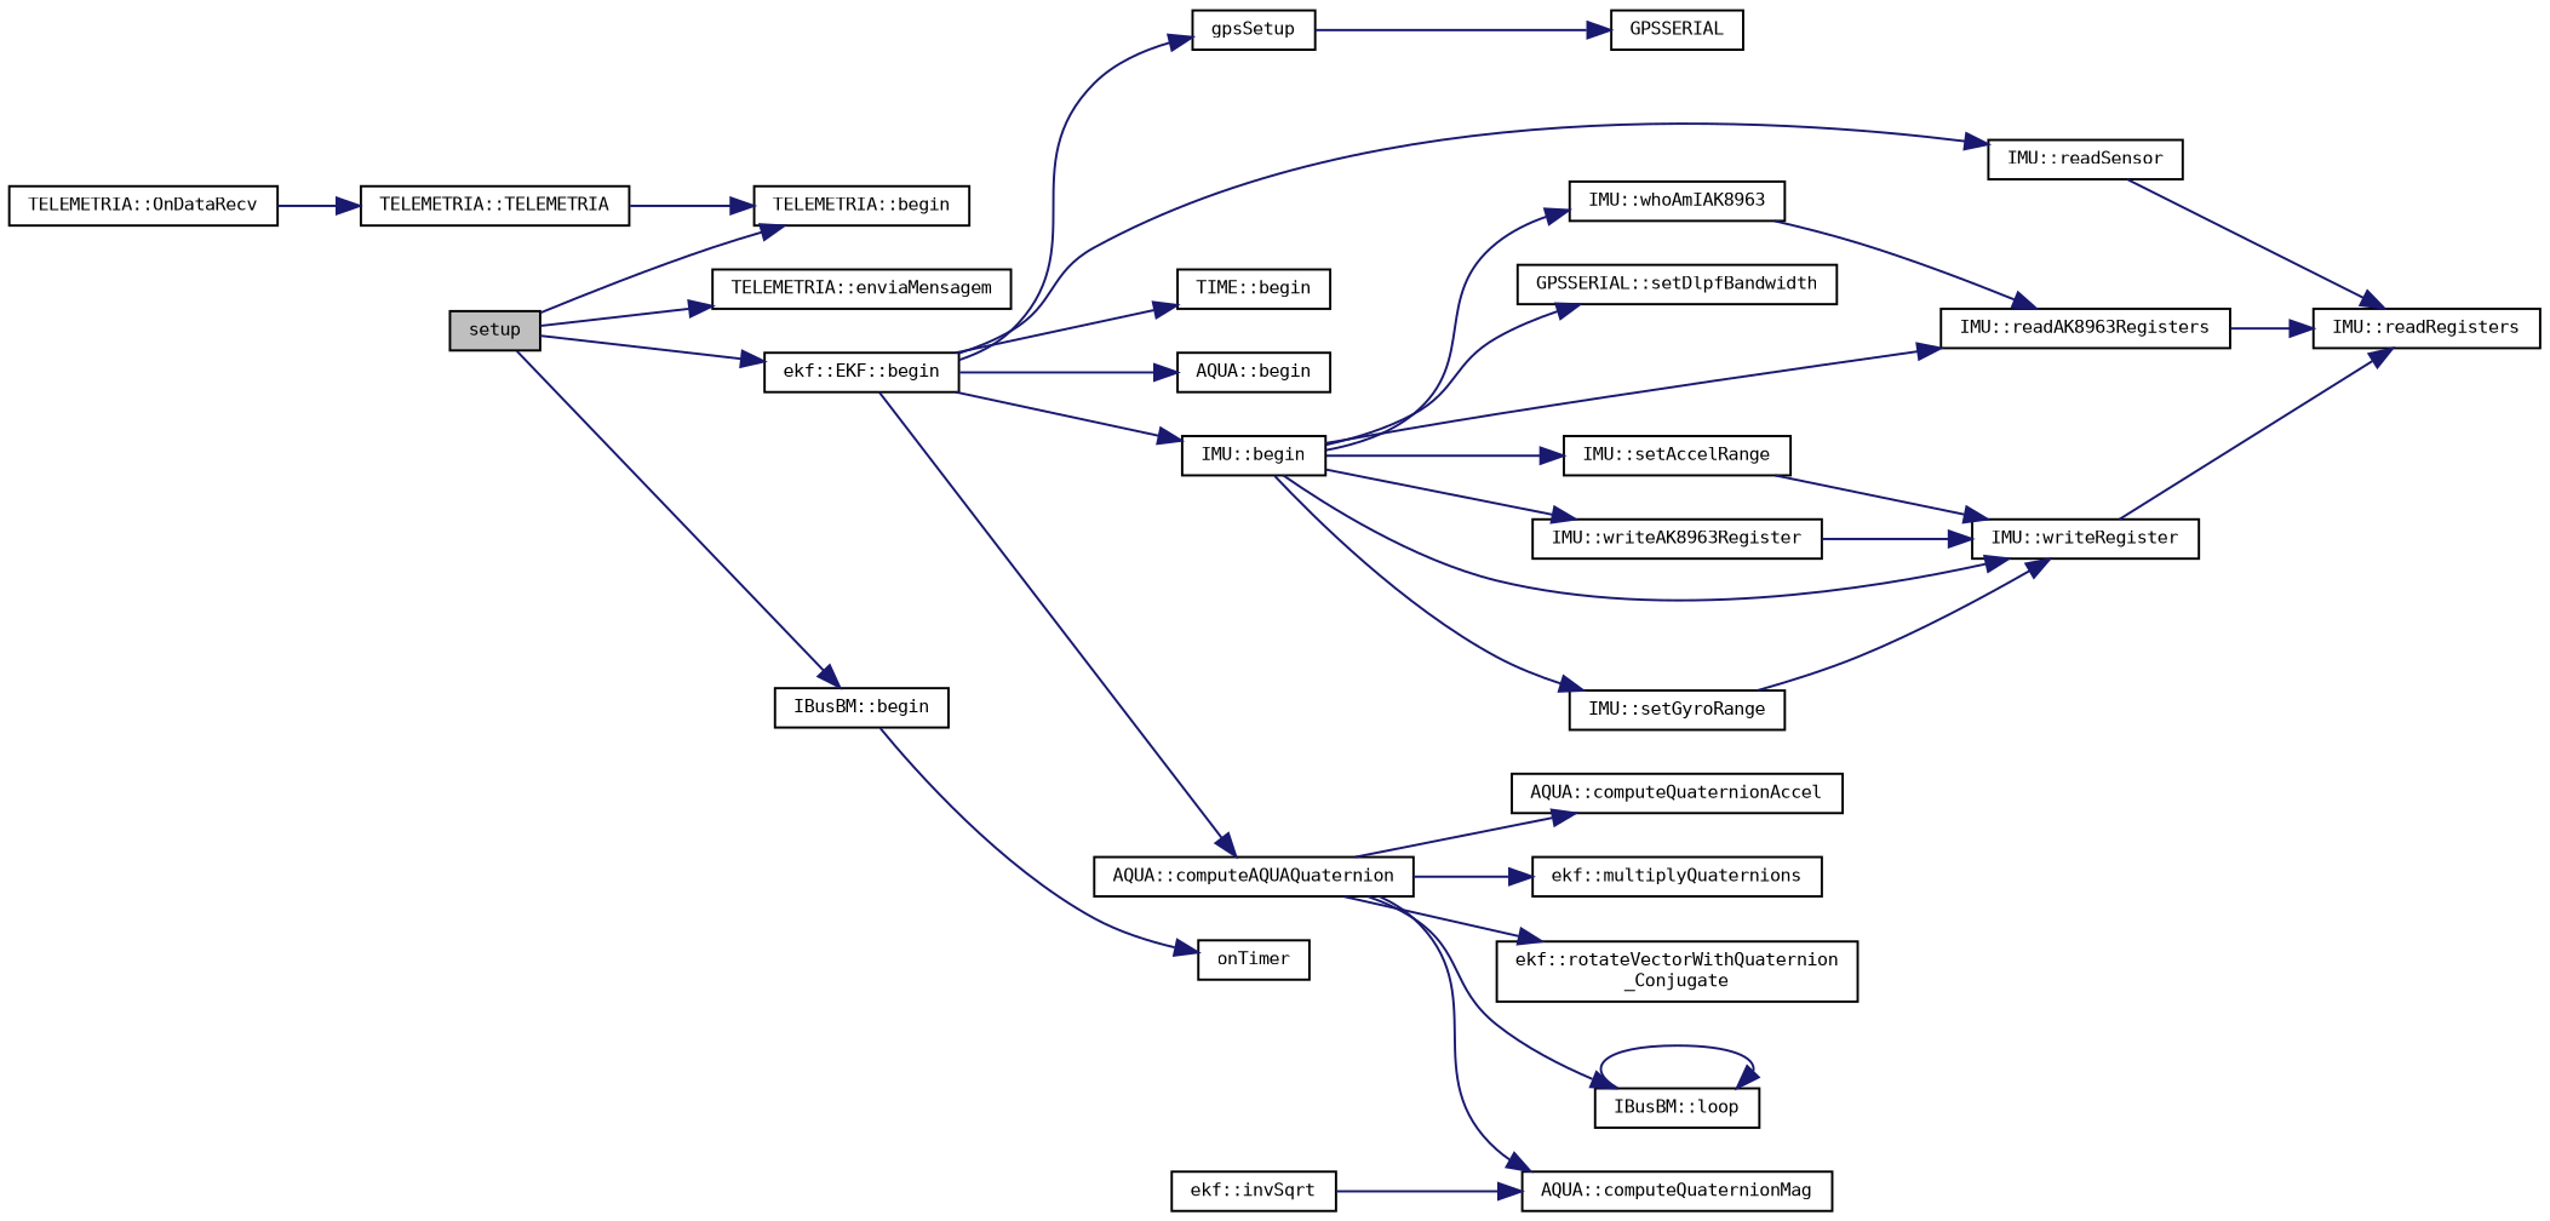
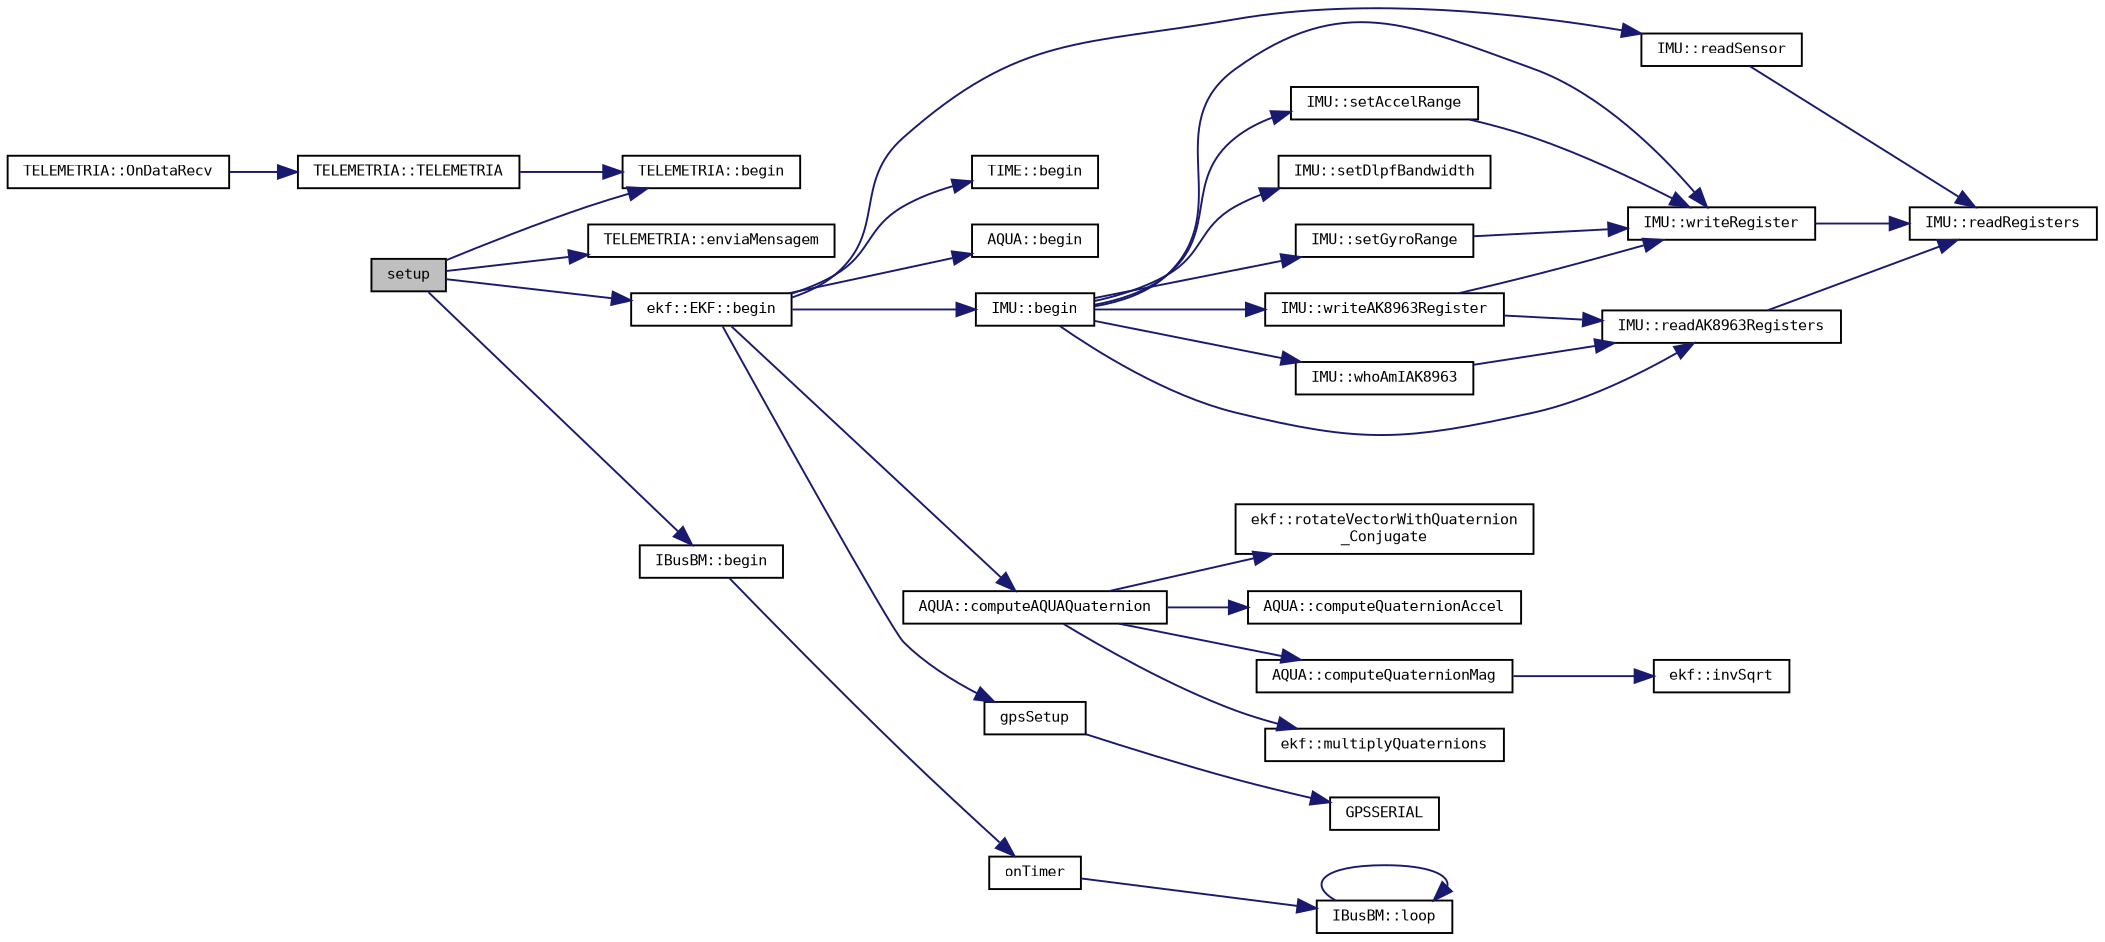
  digraph {
    rankdir=LR
    node [color=black fontname=DejaVuSansMono fontsize=8 shape=record]
    edge [color=midnightblue fontname=DejaVuSansMono fontsize=8 labelfontname=DejaVuSansMono labelfontsize=8 style=solid]
    n1 [fillcolor=grey75 fontcolor=black height=0.2 label=setup style=filled width=0.4]
    n2 [height=0.2 label="TELEMETRIA::begin" width=0.4]
    n3 [height=0.2 label="ekf::EKF::begin" width=0.4]
    n4 [height=0.2 label="IBusBM::begin" width=0.4]
    n5 [height=0.2 label="TELEMETRIA::enviaMensagem" width=0.4]
    n6 [height=0.2 label="TIME::begin" width=0.4]
    n7 [height=0.2 label="AQUA::begin" width=0.4]
    n8 [height=0.2 label="IMU::begin" width=0.4]
    n9 [height=0.2 label="AQUA::computeAQUAQuaternion" width=0.4]
    n10 [height=0.2 label=gpsSetup width=0.4]
    n11 [height=0.2 label="IMU::readSensor" width=0.4]
    n12 [height=0.2 label=onTimer width=0.4]
    n13 [height=0.2 label="TELEMETRIA::OnDataRecv" width=0.4]
    n14 [height=0.2 label="TELEMETRIA::TELEMETRIA" width=0.4]
    n15 [height=0.2 label="IMU::readAK8963Registers" width=0.4]
    n16 [height=0.2 label="IMU::writeRegister" width=0.4]
    n17 [height=0.2 label="IMU::setAccelRange" width=0.4]
-   n18 [height=0.2 label="GPSSERIAL::setDlpfBandwidth" width=0.4]
+   n18 [height=0.2 label="IMU::setDlpfBandwidth" width=0.4]
    n19 [height=0.2 label="IMU::setGyroRange" width=0.4]
    n20 [height=0.2 label="IMU::whoAmIAK8963" width=0.4]
    n21 [height=0.2 label="IMU::writeAK8963Register" width=0.4]
    n22 [height=0.2 label="AQUA::computeQuaternionAccel" width=0.4]
    n23 [height=0.2 label="AQUA::computeQuaternionMag" width=0.4]
    n24 [height=0.2 label="ekf::multiplyQuaternions" width=0.4]
    n25 [height=0.2 label="ekf::rotateVectorWithQuaternion\l_Conjugate" width=0.4]
    n26 [height=0.2 label=GPSSERIAL width=0.4]
    n27 [height=0.2 label="IMU::readRegisters" width=0.4]
    n28 [height=0.2 label="ekf::invSqrt" width=0.4]
    n29 [height=0.2 label="IBusBM::loop" width=0.4]
    n1 -> n2
    n1 -> n3
    n1 -> n4
    n1 -> n5
    n3 -> n6
    n3 -> n7
    n3 -> n8
    n3 -> n9
    n3 -> n10
    n3 -> n11
    n4 -> n12
    n8 -> n15
    n8 -> n16
    n8 -> n17
    n8 -> n18
    n8 -> n19
    n8 -> n20
    n8 -> n21
    n9 -> n22
    n9 -> n23
    n9 -> n24
    n9 -> n25
    n10 -> n26
    n11 -> n27
-   n9 -> n29
+   n12 -> n29
    n13 -> n14
    n14 -> n2
    n15 -> n27
    n16 -> n27
    n17 -> n16
    n19 -> n16
    n20 -> n15
+   n21 -> n15
    n21 -> n16
-   n28 -> n23
+   n23 -> n28
    n29 -> n29
  }
